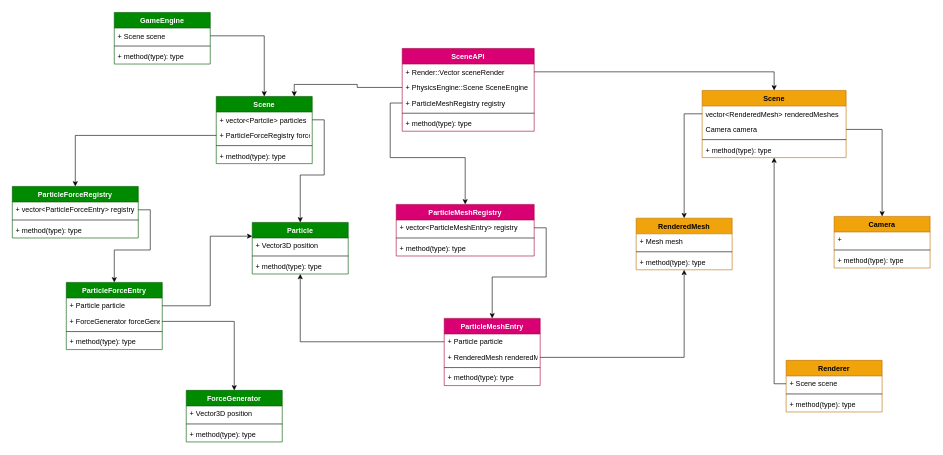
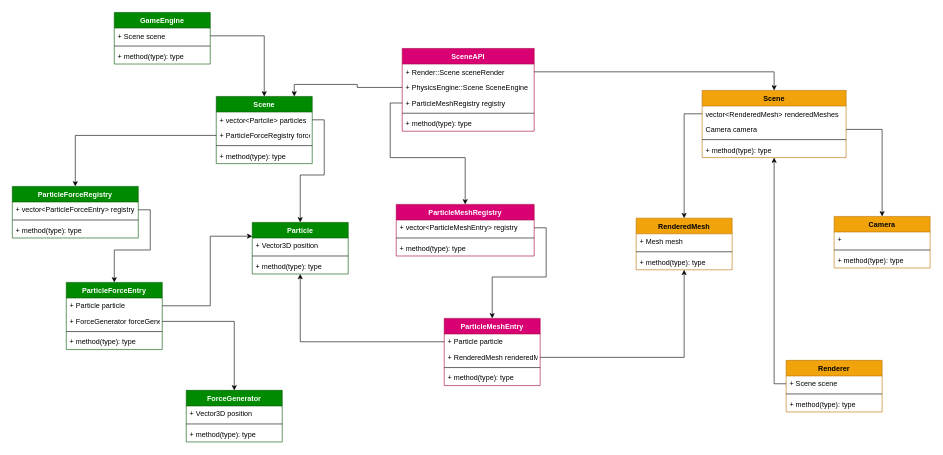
  <mxCell id="0" />
  <mxCell id="1" parent="0" />
  <mxCell id="2" value="Scene" style="swimlane;fontStyle=1;align=center;verticalAlign=top;childLayout=stackLayout;horizontal=1;startSize=26;horizontalStack=0;resizeParent=1;resizeParentMax=0;resizeLast=0;collapsible=1;marginBottom=0;fillColor=#008a00;fontColor=#ffffff;strokeColor=#005700;" parent="1" vertex="1"><mxGeometry x="360" y="160" width="160" height="112" as="geometry" /></mxCell>
  <mxCell id="3" value="+ vector&lt;Partcile&gt; particles" style="text;strokeColor=none;fillColor=none;align=left;verticalAlign=top;spacingLeft=4;spacingRight=4;overflow=hidden;rotatable=0;points=[[0,0.5],[1,0.5]];portConstraint=eastwest;" parent="2" vertex="1"><mxGeometry y="26" width="160" height="26" as="geometry" /></mxCell>
  <mxCell id="4" value="+ ParticleForceRegistry forcesRegistry" style="text;strokeColor=none;fillColor=none;align=left;verticalAlign=top;spacingLeft=4;spacingRight=4;overflow=hidden;rotatable=0;points=[[0,0.5],[1,0.5]];portConstraint=eastwest;" vertex="1" parent="2"><mxGeometry y="52" width="160" height="26" as="geometry" /></mxCell>
  <mxCell id="5" value="" style="line;strokeWidth=1;fillColor=none;align=left;verticalAlign=middle;spacingTop=-1;spacingLeft=3;spacingRight=3;rotatable=0;labelPosition=right;points=[];portConstraint=eastwest;" parent="2" vertex="1"><mxGeometry y="78" width="160" height="8" as="geometry" /></mxCell>
  <mxCell id="6" value="+ method(type): type" style="text;strokeColor=none;fillColor=none;align=left;verticalAlign=top;spacingLeft=4;spacingRight=4;overflow=hidden;rotatable=0;points=[[0,0.5],[1,0.5]];portConstraint=eastwest;" parent="2" vertex="1"><mxGeometry y="86" width="160" height="26" as="geometry" /></mxCell>
  <mxCell id="7" value="GameEngine" style="swimlane;fontStyle=1;align=center;verticalAlign=top;childLayout=stackLayout;horizontal=1;startSize=26;horizontalStack=0;resizeParent=1;resizeParentMax=0;resizeLast=0;collapsible=1;marginBottom=0;fillColor=#008a00;fontColor=#ffffff;strokeColor=#005700;" parent="1" vertex="1"><mxGeometry x="190" y="20" width="160" height="86" as="geometry" /></mxCell>
  <mxCell id="8" value="+ Scene scene" style="text;strokeColor=none;fillColor=none;align=left;verticalAlign=top;spacingLeft=4;spacingRight=4;overflow=hidden;rotatable=0;points=[[0,0.5],[1,0.5]];portConstraint=eastwest;" parent="7" vertex="1"><mxGeometry y="26" width="160" height="26" as="geometry" /></mxCell>
  <mxCell id="9" value="" style="line;strokeWidth=1;fillColor=none;align=left;verticalAlign=middle;spacingTop=-1;spacingLeft=3;spacingRight=3;rotatable=0;labelPosition=right;points=[];portConstraint=eastwest;" parent="7" vertex="1"><mxGeometry y="52" width="160" height="8" as="geometry" /></mxCell>
  <mxCell id="10" value="+ method(type): type" style="text;strokeColor=none;fillColor=none;align=left;verticalAlign=top;spacingLeft=4;spacingRight=4;overflow=hidden;rotatable=0;points=[[0,0.5],[1,0.5]];portConstraint=eastwest;" parent="7" vertex="1"><mxGeometry y="60" width="160" height="26" as="geometry" /></mxCell>
  <mxCell id="11" style="edgeStyle=orthogonalEdgeStyle;rounded=0;orthogonalLoop=1;jettySize=auto;html=1;" parent="1" source="8" target="2" edge="1"><mxGeometry relative="1" as="geometry" /></mxCell>
  <mxCell id="12" value="Particle" style="swimlane;fontStyle=1;align=center;verticalAlign=top;childLayout=stackLayout;horizontal=1;startSize=26;horizontalStack=0;resizeParent=1;resizeParentMax=0;resizeLast=0;collapsible=1;marginBottom=0;fillColor=#008a00;fontColor=#ffffff;strokeColor=#005700;" parent="1" vertex="1"><mxGeometry x="420" y="370" width="160" height="86" as="geometry" /></mxCell>
  <mxCell id="13" value="+ Vector3D position" style="text;strokeColor=none;fillColor=none;align=left;verticalAlign=top;spacingLeft=4;spacingRight=4;overflow=hidden;rotatable=0;points=[[0,0.5],[1,0.5]];portConstraint=eastwest;" parent="12" vertex="1"><mxGeometry y="26" width="160" height="26" as="geometry" /></mxCell>
  <mxCell id="14" value="" style="line;strokeWidth=1;fillColor=none;align=left;verticalAlign=middle;spacingTop=-1;spacingLeft=3;spacingRight=3;rotatable=0;labelPosition=right;points=[];portConstraint=eastwest;" parent="12" vertex="1"><mxGeometry y="52" width="160" height="8" as="geometry" /></mxCell>
  <mxCell id="15" value="+ method(type): type" style="text;strokeColor=none;fillColor=none;align=left;verticalAlign=top;spacingLeft=4;spacingRight=4;overflow=hidden;rotatable=0;points=[[0,0.5],[1,0.5]];portConstraint=eastwest;" parent="12" vertex="1"><mxGeometry y="60" width="160" height="26" as="geometry" /></mxCell>
  <mxCell id="16" style="edgeStyle=orthogonalEdgeStyle;rounded=0;orthogonalLoop=1;jettySize=auto;html=1;" parent="1" source="3" target="12" edge="1"><mxGeometry relative="1" as="geometry" /></mxCell>
  <mxCell id="17" value="RenderedMesh" style="swimlane;fontStyle=1;align=center;verticalAlign=top;childLayout=stackLayout;horizontal=1;startSize=26;horizontalStack=0;resizeParent=1;resizeParentMax=0;resizeLast=0;collapsible=1;marginBottom=0;fillColor=#f0a30a;fontColor=#000000;strokeColor=#BD7000;" parent="1" vertex="1"><mxGeometry x="1060" y="363" width="160" height="86" as="geometry" /></mxCell>
  <mxCell id="18" value="+ Mesh mesh" style="text;strokeColor=none;fillColor=none;align=left;verticalAlign=top;spacingLeft=4;spacingRight=4;overflow=hidden;rotatable=0;points=[[0,0.5],[1,0.5]];portConstraint=eastwest;" parent="17" vertex="1"><mxGeometry y="26" width="160" height="26" as="geometry" /></mxCell>
  <mxCell id="19" value="" style="line;strokeWidth=1;fillColor=none;align=left;verticalAlign=middle;spacingTop=-1;spacingLeft=3;spacingRight=3;rotatable=0;labelPosition=right;points=[];portConstraint=eastwest;" parent="17" vertex="1"><mxGeometry y="52" width="160" height="8" as="geometry" /></mxCell>
  <mxCell id="20" value="+ method(type): type" style="text;strokeColor=none;fillColor=none;align=left;verticalAlign=top;spacingLeft=4;spacingRight=4;overflow=hidden;rotatable=0;points=[[0,0.5],[1,0.5]];portConstraint=eastwest;" parent="17" vertex="1"><mxGeometry y="60" width="160" height="26" as="geometry" /></mxCell>
  <mxCell id="21" value="ParticleMeshRegistry" style="swimlane;fontStyle=1;align=center;verticalAlign=top;childLayout=stackLayout;horizontal=1;startSize=26;horizontalStack=0;resizeParent=1;resizeParentMax=0;resizeLast=0;collapsible=1;marginBottom=0;fillColor=#d80073;strokeColor=#A50040;fontColor=#ffffff;" parent="1" vertex="1"><mxGeometry x="660" y="340" width="230" height="86" as="geometry" /></mxCell>
  <mxCell id="22" value="+ vector&lt;ParticleMeshEntry&gt; registry" style="text;strokeColor=none;fillColor=none;align=left;verticalAlign=top;spacingLeft=4;spacingRight=4;overflow=hidden;rotatable=0;points=[[0,0.5],[1,0.5]];portConstraint=eastwest;" parent="21" vertex="1"><mxGeometry y="26" width="230" height="26" as="geometry" /></mxCell>
  <mxCell id="23" value="" style="line;strokeWidth=1;fillColor=none;align=left;verticalAlign=middle;spacingTop=-1;spacingLeft=3;spacingRight=3;rotatable=0;labelPosition=right;points=[];portConstraint=eastwest;" parent="21" vertex="1"><mxGeometry y="52" width="230" height="8" as="geometry" /></mxCell>
  <mxCell id="24" value="+ method(type): type" style="text;strokeColor=none;fillColor=none;align=left;verticalAlign=top;spacingLeft=4;spacingRight=4;overflow=hidden;rotatable=0;points=[[0,0.5],[1,0.5]];portConstraint=eastwest;" parent="21" vertex="1"><mxGeometry y="60" width="230" height="26" as="geometry" /></mxCell>
  <mxCell id="25" value="SceneAPI" style="swimlane;fontStyle=1;align=center;verticalAlign=top;childLayout=stackLayout;horizontal=1;startSize=26;horizontalStack=0;resizeParent=1;resizeParentMax=0;resizeLast=0;collapsible=1;marginBottom=0;fillColor=#d80073;strokeColor=#A50040;fontColor=#ffffff;" parent="1" vertex="1"><mxGeometry x="670" y="80" width="220" height="138" as="geometry" /></mxCell>
- <mxCell id="26" value="+ Render::Vector sceneRender" style="text;strokeColor=none;fillColor=none;align=left;verticalAlign=top;spacingLeft=4;spacingRight=4;overflow=hidden;rotatable=0;points=[[0,0.5],[1,0.5]];portConstraint=eastwest;" parent="25" vertex="1"><mxGeometry y="26" width="220" height="26" as="geometry" /></mxCell>
+ <mxCell id="26" value="+ Render::Scene sceneRender" style="text;strokeColor=none;fillColor=none;align=left;verticalAlign=top;spacingLeft=4;spacingRight=4;overflow=hidden;rotatable=0;points=[[0,0.5],[1,0.5]];portConstraint=eastwest;" parent="25" vertex="1"><mxGeometry y="26" width="220" height="26" as="geometry" /></mxCell>
  <mxCell id="27" value="+ PhysicsEngine::Scene SceneEngine" style="text;strokeColor=none;fillColor=none;align=left;verticalAlign=top;spacingLeft=4;spacingRight=4;overflow=hidden;rotatable=0;points=[[0,0.5],[1,0.5]];portConstraint=eastwest;" parent="25" vertex="1"><mxGeometry y="52" width="220" height="26" as="geometry" /></mxCell>
  <mxCell id="28" value="+ ParticleMeshRegistry registry" style="text;strokeColor=none;fillColor=none;align=left;verticalAlign=top;spacingLeft=4;spacingRight=4;overflow=hidden;rotatable=0;points=[[0,0.5],[1,0.5]];portConstraint=eastwest;" parent="25" vertex="1"><mxGeometry y="78" width="220" height="26" as="geometry" /></mxCell>
  <mxCell id="29" value="" style="line;strokeWidth=1;fillColor=none;align=left;verticalAlign=middle;spacingTop=-1;spacingLeft=3;spacingRight=3;rotatable=0;labelPosition=right;points=[];portConstraint=eastwest;" parent="25" vertex="1"><mxGeometry y="104" width="220" height="8" as="geometry" /></mxCell>
  <mxCell id="30" value="+ method(type): type" style="text;strokeColor=none;fillColor=none;align=left;verticalAlign=top;spacingLeft=4;spacingRight=4;overflow=hidden;rotatable=0;points=[[0,0.5],[1,0.5]];portConstraint=eastwest;" parent="25" vertex="1"><mxGeometry y="112" width="220" height="26" as="geometry" /></mxCell>
  <mxCell id="31" value="Scene" style="swimlane;fontStyle=1;align=center;verticalAlign=top;childLayout=stackLayout;horizontal=1;startSize=26;horizontalStack=0;resizeParent=1;resizeParentMax=0;resizeLast=0;collapsible=1;marginBottom=0;fillColor=#f0a30a;fontColor=#000000;strokeColor=#BD7000;" parent="1" vertex="1"><mxGeometry x="1170" y="150" width="240" height="112" as="geometry" /></mxCell>
  <mxCell id="32" value="vector&lt;RenderedMesh&gt; renderedMeshes" style="text;strokeColor=none;fillColor=none;align=left;verticalAlign=top;spacingLeft=4;spacingRight=4;overflow=hidden;rotatable=0;points=[[0,0.5],[1,0.5]];portConstraint=eastwest;" parent="31" vertex="1"><mxGeometry y="26" width="240" height="26" as="geometry" /></mxCell>
  <mxCell id="33" value="Camera camera" style="text;strokeColor=none;fillColor=none;align=left;verticalAlign=top;spacingLeft=4;spacingRight=4;overflow=hidden;rotatable=0;points=[[0,0.5],[1,0.5]];portConstraint=eastwest;" parent="31" vertex="1"><mxGeometry y="52" width="240" height="26" as="geometry" /></mxCell>
  <mxCell id="34" value="" style="line;strokeWidth=1;fillColor=none;align=left;verticalAlign=middle;spacingTop=-1;spacingLeft=3;spacingRight=3;rotatable=0;labelPosition=right;points=[];portConstraint=eastwest;" parent="31" vertex="1"><mxGeometry y="78" width="240" height="8" as="geometry" /></mxCell>
  <mxCell id="35" value="+ method(type): type" style="text;strokeColor=none;fillColor=none;align=left;verticalAlign=top;spacingLeft=4;spacingRight=4;overflow=hidden;rotatable=0;points=[[0,0.5],[1,0.5]];portConstraint=eastwest;" parent="31" vertex="1"><mxGeometry y="86" width="240" height="26" as="geometry" /></mxCell>
  <mxCell id="36" value="Camera" style="swimlane;fontStyle=1;align=center;verticalAlign=top;childLayout=stackLayout;horizontal=1;startSize=26;horizontalStack=0;resizeParent=1;resizeParentMax=0;resizeLast=0;collapsible=1;marginBottom=0;fillColor=#f0a30a;fontColor=#000000;strokeColor=#BD7000;" parent="1" vertex="1"><mxGeometry x="1390" y="360" width="160" height="86" as="geometry" /></mxCell>
  <mxCell id="37" value="+ " style="text;strokeColor=none;fillColor=none;align=left;verticalAlign=top;spacingLeft=4;spacingRight=4;overflow=hidden;rotatable=0;points=[[0,0.5],[1,0.5]];portConstraint=eastwest;" parent="36" vertex="1"><mxGeometry y="26" width="160" height="26" as="geometry" /></mxCell>
  <mxCell id="38" value="" style="line;strokeWidth=1;fillColor=none;align=left;verticalAlign=middle;spacingTop=-1;spacingLeft=3;spacingRight=3;rotatable=0;labelPosition=right;points=[];portConstraint=eastwest;" parent="36" vertex="1"><mxGeometry y="52" width="160" height="8" as="geometry" /></mxCell>
  <mxCell id="39" value="+ method(type): type" style="text;strokeColor=none;fillColor=none;align=left;verticalAlign=top;spacingLeft=4;spacingRight=4;overflow=hidden;rotatable=0;points=[[0,0.5],[1,0.5]];portConstraint=eastwest;" parent="36" vertex="1"><mxGeometry y="60" width="160" height="26" as="geometry" /></mxCell>
  <mxCell id="40" style="edgeStyle=orthogonalEdgeStyle;rounded=0;orthogonalLoop=1;jettySize=auto;html=1;" parent="1" source="33" target="36" edge="1"><mxGeometry relative="1" as="geometry" /></mxCell>
  <mxCell id="41" style="edgeStyle=orthogonalEdgeStyle;rounded=0;orthogonalLoop=1;jettySize=auto;html=1;" parent="1" source="32" target="17" edge="1"><mxGeometry relative="1" as="geometry" /></mxCell>
  <mxCell id="42" value="ParticleMeshEntry" style="swimlane;fontStyle=1;align=center;verticalAlign=top;childLayout=stackLayout;horizontal=1;startSize=26;horizontalStack=0;resizeParent=1;resizeParentMax=0;resizeLast=0;collapsible=1;marginBottom=0;fillColor=#d80073;strokeColor=#A50040;fontColor=#ffffff;" parent="1" vertex="1"><mxGeometry x="740" y="530" width="160" height="112" as="geometry" /></mxCell>
  <mxCell id="43" value="+ Particle particle" style="text;strokeColor=none;fillColor=none;align=left;verticalAlign=top;spacingLeft=4;spacingRight=4;overflow=hidden;rotatable=0;points=[[0,0.5],[1,0.5]];portConstraint=eastwest;" parent="42" vertex="1"><mxGeometry y="26" width="160" height="26" as="geometry" /></mxCell>
  <mxCell id="44" value="+ RenderedMesh renderedMesh" style="text;strokeColor=none;fillColor=none;align=left;verticalAlign=top;spacingLeft=4;spacingRight=4;overflow=hidden;rotatable=0;points=[[0,0.5],[1,0.5]];portConstraint=eastwest;" parent="42" vertex="1"><mxGeometry y="52" width="160" height="26" as="geometry" /></mxCell>
  <mxCell id="45" value="" style="line;strokeWidth=1;fillColor=none;align=left;verticalAlign=middle;spacingTop=-1;spacingLeft=3;spacingRight=3;rotatable=0;labelPosition=right;points=[];portConstraint=eastwest;" parent="42" vertex="1"><mxGeometry y="78" width="160" height="8" as="geometry" /></mxCell>
  <mxCell id="46" value="+ method(type): type" style="text;strokeColor=none;fillColor=none;align=left;verticalAlign=top;spacingLeft=4;spacingRight=4;overflow=hidden;rotatable=0;points=[[0,0.5],[1,0.5]];portConstraint=eastwest;" parent="42" vertex="1"><mxGeometry y="86" width="160" height="26" as="geometry" /></mxCell>
  <mxCell id="47" style="edgeStyle=orthogonalEdgeStyle;rounded=0;orthogonalLoop=1;jettySize=auto;html=1;" parent="1" source="43" target="12" edge="1"><mxGeometry relative="1" as="geometry" /></mxCell>
  <mxCell id="48" style="edgeStyle=orthogonalEdgeStyle;rounded=0;orthogonalLoop=1;jettySize=auto;html=1;" parent="1" source="44" target="17" edge="1"><mxGeometry relative="1" as="geometry" /></mxCell>
  <mxCell id="49" style="edgeStyle=orthogonalEdgeStyle;rounded=0;orthogonalLoop=1;jettySize=auto;html=1;" parent="1" source="22" target="42" edge="1"><mxGeometry relative="1" as="geometry" /></mxCell>
  <mxCell id="50" style="edgeStyle=orthogonalEdgeStyle;rounded=0;orthogonalLoop=1;jettySize=auto;html=1;" parent="1" source="28" target="21" edge="1"><mxGeometry relative="1" as="geometry" /></mxCell>
  <mxCell id="51" style="edgeStyle=orthogonalEdgeStyle;rounded=0;orthogonalLoop=1;jettySize=auto;html=1;" parent="1" source="26" target="31" edge="1"><mxGeometry relative="1" as="geometry" /></mxCell>
  <mxCell id="52" style="edgeStyle=orthogonalEdgeStyle;rounded=0;orthogonalLoop=1;jettySize=auto;html=1;" parent="1" source="27" target="2" edge="1"><mxGeometry relative="1" as="geometry"><Array as="points"><mxPoint x="595" y="145" /><mxPoint x="595" y="140" /><mxPoint x="490" y="140" /></Array></mxGeometry></mxCell>
  <mxCell id="53" value="ParticleForceRegistry" style="swimlane;fontStyle=1;align=center;verticalAlign=top;childLayout=stackLayout;horizontal=1;startSize=26;horizontalStack=0;resizeParent=1;resizeParentMax=0;resizeLast=0;collapsible=1;marginBottom=0;fillColor=#008a00;fontColor=#ffffff;strokeColor=#005700;" vertex="1" parent="1"><mxGeometry x="20" y="310" width="210" height="86" as="geometry" /></mxCell>
  <mxCell id="54" value="+ vector&lt;ParticleForceEntry&gt; registry" style="text;strokeColor=none;fillColor=none;align=left;verticalAlign=top;spacingLeft=4;spacingRight=4;overflow=hidden;rotatable=0;points=[[0,0.5],[1,0.5]];portConstraint=eastwest;" vertex="1" parent="53"><mxGeometry y="26" width="210" height="26" as="geometry" /></mxCell>
  <mxCell id="55" value="" style="line;strokeWidth=1;fillColor=none;align=left;verticalAlign=middle;spacingTop=-1;spacingLeft=3;spacingRight=3;rotatable=0;labelPosition=right;points=[];portConstraint=eastwest;" vertex="1" parent="53"><mxGeometry y="52" width="210" height="8" as="geometry" /></mxCell>
  <mxCell id="56" value="+ method(type): type" style="text;strokeColor=none;fillColor=none;align=left;verticalAlign=top;spacingLeft=4;spacingRight=4;overflow=hidden;rotatable=0;points=[[0,0.5],[1,0.5]];portConstraint=eastwest;" vertex="1" parent="53"><mxGeometry y="60" width="210" height="26" as="geometry" /></mxCell>
  <mxCell id="57" value="ParticleForceEntry" style="swimlane;fontStyle=1;align=center;verticalAlign=top;childLayout=stackLayout;horizontal=1;startSize=26;horizontalStack=0;resizeParent=1;resizeParentMax=0;resizeLast=0;collapsible=1;marginBottom=0;fillColor=#008a00;fontColor=#ffffff;strokeColor=#005700;" vertex="1" parent="1"><mxGeometry x="110" y="470" width="160" height="112" as="geometry" /></mxCell>
  <mxCell id="58" value="+ Particle particle" style="text;strokeColor=none;fillColor=none;align=left;verticalAlign=top;spacingLeft=4;spacingRight=4;overflow=hidden;rotatable=0;points=[[0,0.5],[1,0.5]];portConstraint=eastwest;" vertex="1" parent="57"><mxGeometry y="26" width="160" height="26" as="geometry" /></mxCell>
  <mxCell id="59" value="+ ForceGenerator forceGenerator" style="text;strokeColor=none;fillColor=none;align=left;verticalAlign=top;spacingLeft=4;spacingRight=4;overflow=hidden;rotatable=0;points=[[0,0.5],[1,0.5]];portConstraint=eastwest;" vertex="1" parent="57"><mxGeometry y="52" width="160" height="26" as="geometry" /></mxCell>
  <mxCell id="60" value="" style="line;strokeWidth=1;fillColor=none;align=left;verticalAlign=middle;spacingTop=-1;spacingLeft=3;spacingRight=3;rotatable=0;labelPosition=right;points=[];portConstraint=eastwest;" vertex="1" parent="57"><mxGeometry y="78" width="160" height="8" as="geometry" /></mxCell>
  <mxCell id="61" value="+ method(type): type" style="text;strokeColor=none;fillColor=none;align=left;verticalAlign=top;spacingLeft=4;spacingRight=4;overflow=hidden;rotatable=0;points=[[0,0.5],[1,0.5]];portConstraint=eastwest;" vertex="1" parent="57"><mxGeometry y="86" width="160" height="26" as="geometry" /></mxCell>
  <mxCell id="62" style="edgeStyle=orthogonalEdgeStyle;rounded=0;orthogonalLoop=1;jettySize=auto;html=1;" edge="1" parent="1" source="54" target="57"><mxGeometry relative="1" as="geometry" /></mxCell>
  <mxCell id="63" style="edgeStyle=orthogonalEdgeStyle;rounded=0;orthogonalLoop=1;jettySize=auto;html=1;" edge="1" parent="1" source="4" target="53"><mxGeometry relative="1" as="geometry" /></mxCell>
  <mxCell id="64" style="edgeStyle=orthogonalEdgeStyle;rounded=0;orthogonalLoop=1;jettySize=auto;html=1;" edge="1" parent="1" source="58" target="12"><mxGeometry relative="1" as="geometry"><Array as="points"><mxPoint x="350" y="509" /><mxPoint x="350" y="393" /></Array></mxGeometry></mxCell>
  <mxCell id="65" value="ForceGenerator" style="swimlane;fontStyle=1;align=center;verticalAlign=top;childLayout=stackLayout;horizontal=1;startSize=26;horizontalStack=0;resizeParent=1;resizeParentMax=0;resizeLast=0;collapsible=1;marginBottom=0;fillColor=#008a00;fontColor=#ffffff;strokeColor=#005700;" vertex="1" parent="1"><mxGeometry x="310" y="650" width="160" height="86" as="geometry" /></mxCell>
  <mxCell id="66" value="+ Vector3D position" style="text;strokeColor=none;fillColor=none;align=left;verticalAlign=top;spacingLeft=4;spacingRight=4;overflow=hidden;rotatable=0;points=[[0,0.5],[1,0.5]];portConstraint=eastwest;" vertex="1" parent="65"><mxGeometry y="26" width="160" height="26" as="geometry" /></mxCell>
  <mxCell id="67" value="" style="line;strokeWidth=1;fillColor=none;align=left;verticalAlign=middle;spacingTop=-1;spacingLeft=3;spacingRight=3;rotatable=0;labelPosition=right;points=[];portConstraint=eastwest;" vertex="1" parent="65"><mxGeometry y="52" width="160" height="8" as="geometry" /></mxCell>
  <mxCell id="68" value="+ method(type): type" style="text;strokeColor=none;fillColor=none;align=left;verticalAlign=top;spacingLeft=4;spacingRight=4;overflow=hidden;rotatable=0;points=[[0,0.5],[1,0.5]];portConstraint=eastwest;" vertex="1" parent="65"><mxGeometry y="60" width="160" height="26" as="geometry" /></mxCell>
  <mxCell id="69" style="edgeStyle=orthogonalEdgeStyle;rounded=0;orthogonalLoop=1;jettySize=auto;html=1;" edge="1" parent="1" source="59" target="65"><mxGeometry relative="1" as="geometry" /></mxCell>
  <mxCell id="70" value="Renderer" style="swimlane;fontStyle=1;align=center;verticalAlign=top;childLayout=stackLayout;horizontal=1;startSize=26;horizontalStack=0;resizeParent=1;resizeParentMax=0;resizeLast=0;collapsible=1;marginBottom=0;fillColor=#f0a30a;fontColor=#000000;strokeColor=#BD7000;" vertex="1" parent="1"><mxGeometry x="1310" y="600" width="160" height="86" as="geometry" /></mxCell>
  <mxCell id="71" value="+ Scene scene" style="text;strokeColor=none;fillColor=none;align=left;verticalAlign=top;spacingLeft=4;spacingRight=4;overflow=hidden;rotatable=0;points=[[0,0.5],[1,0.5]];portConstraint=eastwest;" vertex="1" parent="70"><mxGeometry y="26" width="160" height="26" as="geometry" /></mxCell>
  <mxCell id="72" value="" style="line;strokeWidth=1;fillColor=none;align=left;verticalAlign=middle;spacingTop=-1;spacingLeft=3;spacingRight=3;rotatable=0;labelPosition=right;points=[];portConstraint=eastwest;" vertex="1" parent="70"><mxGeometry y="52" width="160" height="8" as="geometry" /></mxCell>
  <mxCell id="73" value="+ method(type): type" style="text;strokeColor=none;fillColor=none;align=left;verticalAlign=top;spacingLeft=4;spacingRight=4;overflow=hidden;rotatable=0;points=[[0,0.5],[1,0.5]];portConstraint=eastwest;" vertex="1" parent="70"><mxGeometry y="60" width="160" height="26" as="geometry" /></mxCell>
  <mxCell id="74" style="edgeStyle=orthogonalEdgeStyle;rounded=0;orthogonalLoop=1;jettySize=auto;html=1;" edge="1" parent="1" source="71" target="31"><mxGeometry relative="1" as="geometry" /></mxCell>
